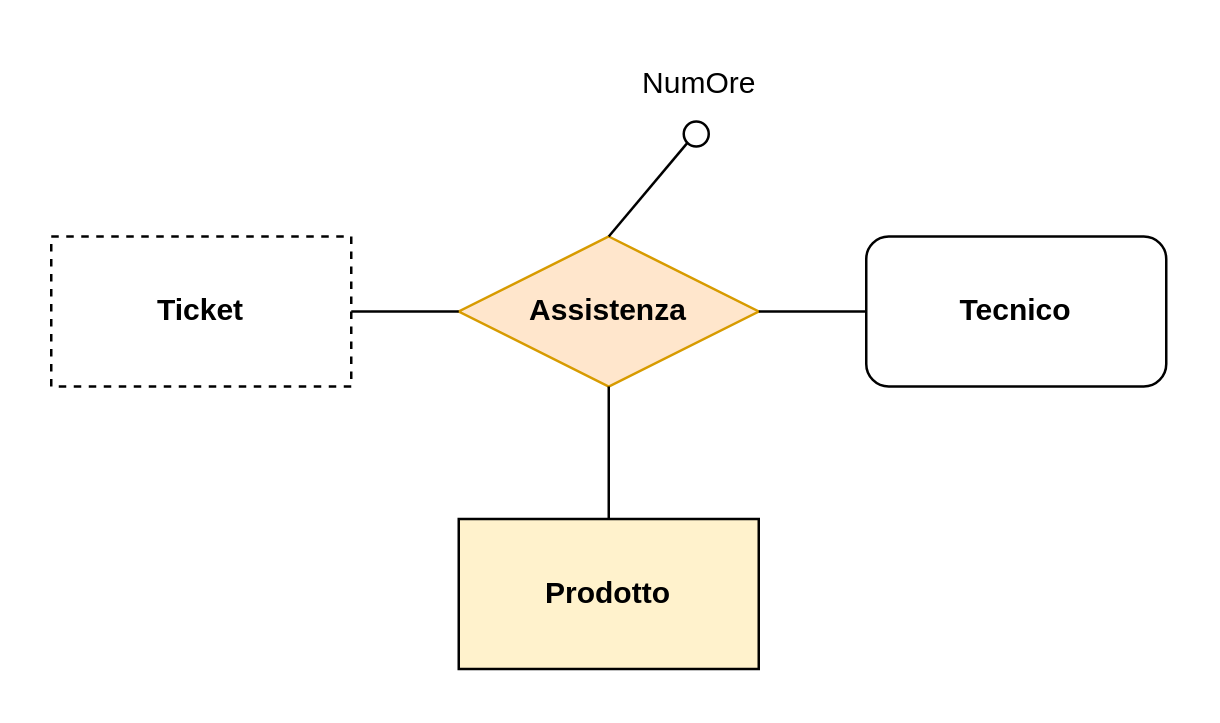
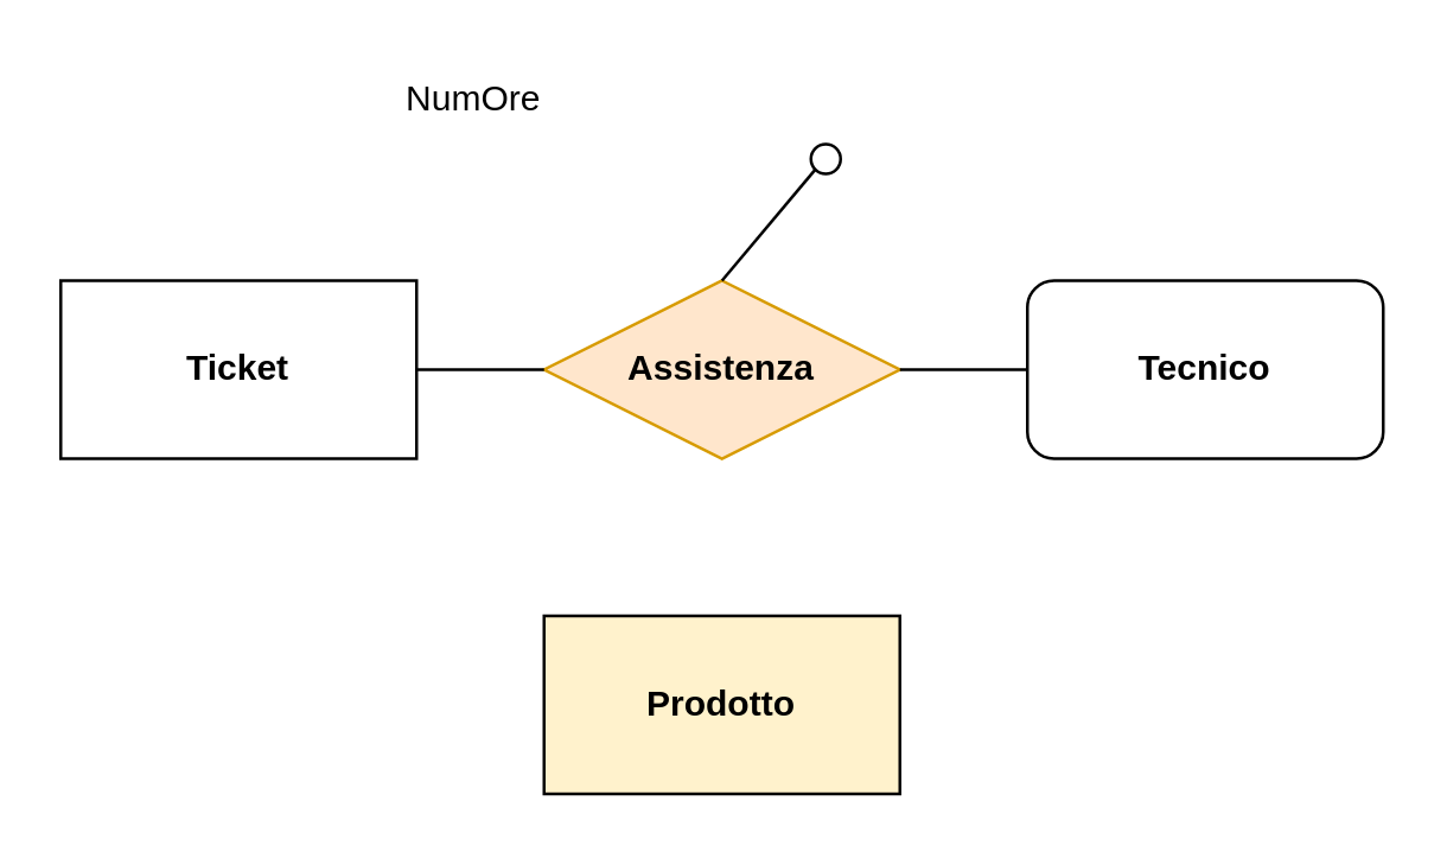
  <mxCell id="0" />
  <mxCell id="1" parent="0" />
  <mxCell id="2" value="&lt;b&gt;Assistenza&lt;/b&gt;" style="shape=rhombus;perimeter=rhombusPerimeter;whiteSpace=wrap;html=1;align=center;fillColor=#ffe6cc;strokeColor=#d79b00;" parent="1" vertex="1"><mxGeometry x="183" y="94" width="120" height="60" as="geometry" /></mxCell>
  <mxCell id="3" value="" style="ellipse;whiteSpace=wrap;html=1;aspect=fixed;" parent="1" vertex="1"><mxGeometry x="273" y="48" width="10" height="10" as="geometry" /></mxCell>
- <mxCell id="4" value="NumOre" style="text;html=1;align=center;verticalAlign=middle;resizable=0;points=[];autosize=1;strokeColor=none;fillColor=none;" parent="1" vertex="1"><mxGeometry x="247" y="20" width="63" height="26" as="geometry" /></mxCell>
- <mxCell id="5" value="&lt;b&gt;Ticket&lt;/b&gt;" style="rounded=0;whiteSpace=wrap;html=1;dashed=1;" parent="1" vertex="1"><mxGeometry x="20" y="94" width="120" height="60" as="geometry" /></mxCell>
+ <mxCell id="4" value="NumOre" style="text;html=1;align=center;verticalAlign=middle;resizable=0;points=[];autosize=1;strokeColor=none;fillColor=none;" parent="1" vertex="1"><mxGeometry x="127" y="20" width="63" height="26" as="geometry" /></mxCell>
+ <mxCell id="5" value="&lt;b&gt;Ticket&lt;/b&gt;" style="rounded=0;whiteSpace=wrap;html=1;" parent="1" vertex="1"><mxGeometry x="20" y="94" width="120" height="60" as="geometry" /></mxCell>
  <mxCell id="6" value="&lt;b&gt;Tecnico&lt;/b&gt;" style="whiteSpace=wrap;html=1;rounded=1;" parent="1" vertex="1"><mxGeometry x="346" y="94" width="120" height="60" as="geometry" /></mxCell>
  <mxCell id="7" value="" style="endArrow=none;html=1;rounded=0;entryX=1;entryY=0.5;entryDx=0;entryDy=0;exitX=0;exitY=0.5;exitDx=0;exitDy=0;" parent="1" source="2" target="5" edge="1"><mxGeometry width="50" height="50" relative="1" as="geometry"><mxPoint x="240" y="329" as="sourcePoint" /><mxPoint x="290" y="279" as="targetPoint" /></mxGeometry></mxCell>
  <mxCell id="8" value="" style="endArrow=none;html=1;rounded=0;entryX=1;entryY=0.5;entryDx=0;entryDy=0;exitX=0;exitY=0.5;exitDx=0;exitDy=0;" parent="1" source="6" target="2" edge="1"><mxGeometry width="50" height="50" relative="1" as="geometry"><mxPoint x="193" y="134" as="sourcePoint" /><mxPoint x="150" y="134" as="targetPoint" /></mxGeometry></mxCell>
  <mxCell id="9" value="" style="endArrow=none;html=1;rounded=0;entryX=0;entryY=1;entryDx=0;entryDy=0;exitX=0.5;exitY=0;exitDx=0;exitDy=0;" edge="1" parent="1" source="2" target="3"><mxGeometry width="50" height="50" relative="1" as="geometry"><mxPoint x="240" y="329" as="sourcePoint" /><mxPoint x="290" y="279" as="targetPoint" /></mxGeometry></mxCell>
  <mxCell id="10" value="&lt;b&gt;Prodotto&lt;/b&gt;" style="rounded=0;whiteSpace=wrap;html=1;fillColor=#fff2cc;" vertex="1" parent="1"><mxGeometry x="183" y="207" width="120" height="60" as="geometry" /></mxCell>
- <mxCell id="11" value="" style="endArrow=none;html=1;rounded=0;entryX=0.5;entryY=1;entryDx=0;entryDy=0;exitX=0.5;exitY=0;exitDx=0;exitDy=0;" edge="1" parent="1" source="10" target="2"><mxGeometry width="50" height="50" relative="1" as="geometry"><mxPoint x="245" y="214" as="sourcePoint" /><mxPoint x="290" y="279" as="targetPoint" /></mxGeometry></mxCell>
